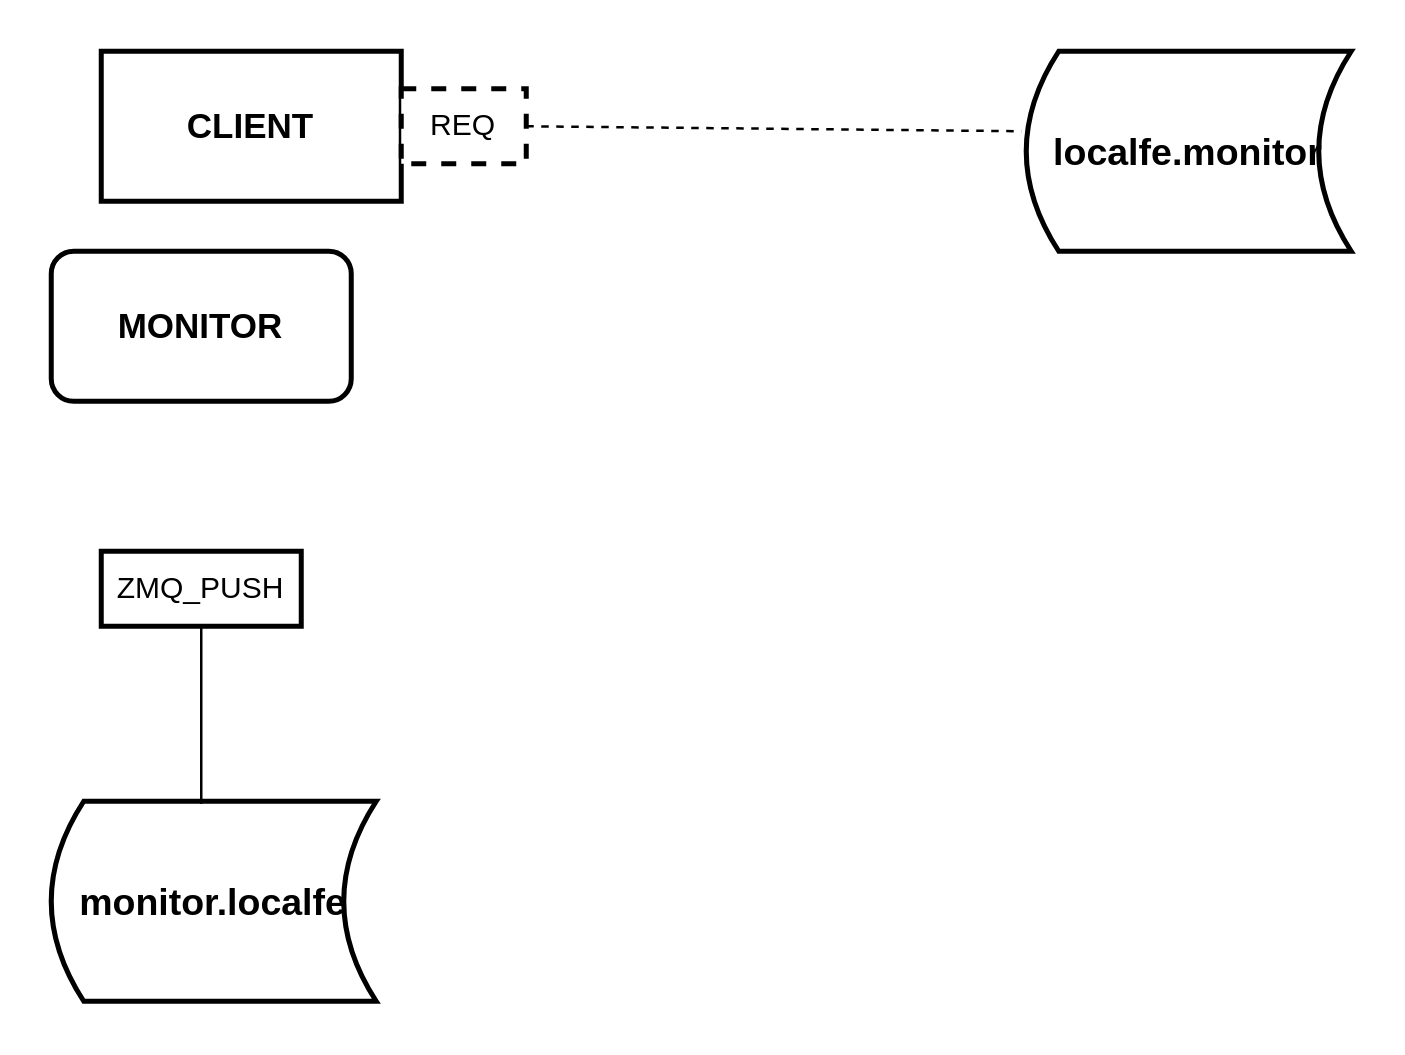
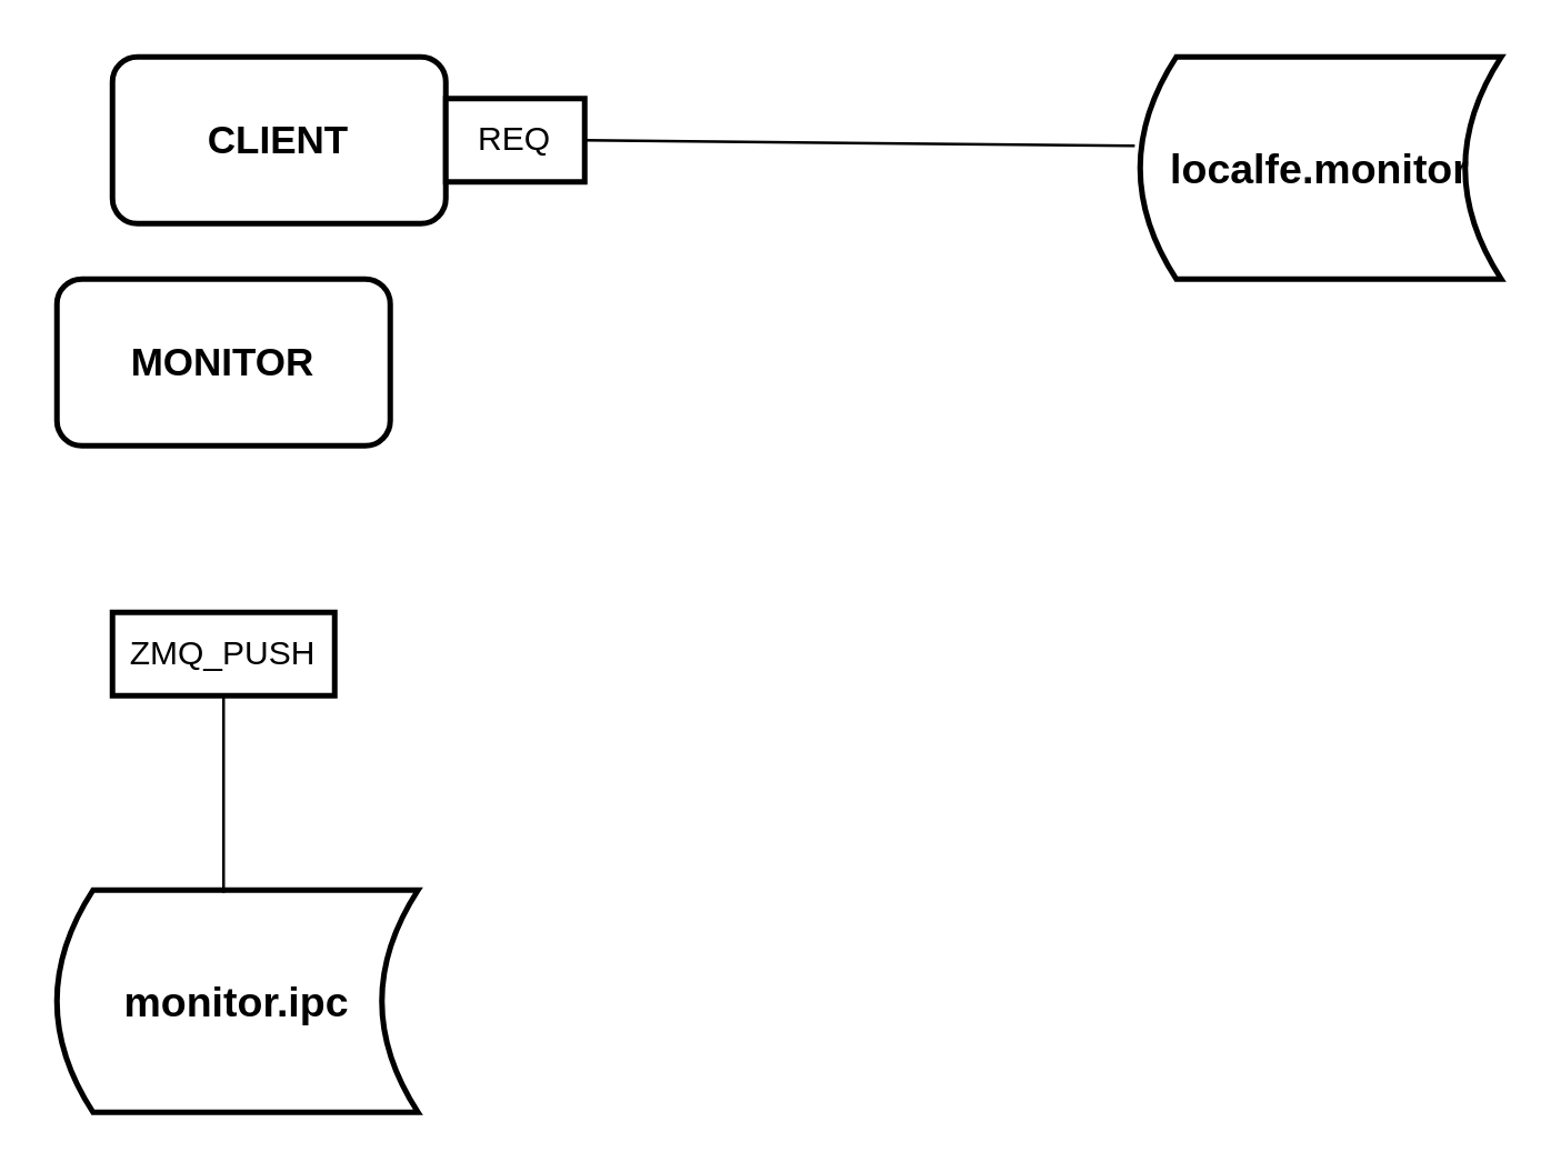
  <mxCell id="0" />
  <mxCell id="1" parent="0" />
- <mxCell id="2" value="&lt;b&gt;&lt;font style=&quot;font-size: 14px&quot;&gt;CLIENT&lt;/font&gt;&lt;/b&gt;" style="whiteSpace=wrap;html=1;strokeWidth=2;rounded=0;" vertex="1" parent="1"><mxGeometry x="40" y="20" width="120" height="60" as="geometry" /></mxCell>
- <mxCell id="3" value="REQ" style="rounded=0;whiteSpace=wrap;html=1;strokeWidth=2;dashed=1;" vertex="1" parent="1"><mxGeometry x="160" y="35" width="50" height="30" as="geometry" /></mxCell>
+ <mxCell id="2" value="&lt;b&gt;&lt;font style=&quot;font-size: 14px&quot;&gt;CLIENT&lt;/font&gt;&lt;/b&gt;" style="rounded=1;whiteSpace=wrap;html=1;strokeWidth=2;" vertex="1" parent="1"><mxGeometry x="40" y="20" width="120" height="60" as="geometry" /></mxCell>
+ <mxCell id="3" value="REQ" style="rounded=0;whiteSpace=wrap;html=1;strokeWidth=2;" vertex="1" parent="1"><mxGeometry x="160" y="35" width="50" height="30" as="geometry" /></mxCell>
  <mxCell id="4" value="&lt;b&gt;&lt;font style=&quot;font-size: 15px&quot;&gt;localfe.monitor&lt;/font&gt;&lt;/b&gt;" style="shape=dataStorage;whiteSpace=wrap;html=1;strokeWidth=2;" vertex="1" parent="1"><mxGeometry x="410" y="20" width="130" height="80" as="geometry" /></mxCell>
- <mxCell id="5" value="" style="endArrow=none;html=1;exitX=1;exitY=0.5;exitDx=0;exitDy=0;entryX=-0.015;entryY=0.4;entryDx=0;entryDy=0;entryPerimeter=0;dashed=1;" edge="1" parent="1" source="3" target="4"><mxGeometry width="50" height="50" relative="1" as="geometry"><mxPoint x="210" y="170" as="sourcePoint" /><mxPoint x="400" y="50" as="targetPoint" /></mxGeometry></mxCell>
- <mxCell id="6" value="&lt;b&gt;&lt;font style=&quot;font-size: 15px&quot;&gt;monitor.localfe&lt;/font&gt;&lt;/b&gt;" style="shape=dataStorage;whiteSpace=wrap;html=1;strokeWidth=2;" vertex="1" parent="1"><mxGeometry x="20" y="320" width="130" height="80" as="geometry" /></mxCell>
+ <mxCell id="5" value="" style="endArrow=none;html=1;exitX=1;exitY=0.5;exitDx=0;exitDy=0;entryX=-0.015;entryY=0.4;entryDx=0;entryDy=0;entryPerimeter=0;" edge="1" parent="1" source="3" target="4"><mxGeometry width="50" height="50" relative="1" as="geometry"><mxPoint x="210" y="170" as="sourcePoint" /><mxPoint x="400" y="50" as="targetPoint" /></mxGeometry></mxCell>
+ <mxCell id="6" value="&lt;b&gt;&lt;font style=&quot;font-size: 15px&quot;&gt;monitor.ipc&lt;/font&gt;&lt;/b&gt;" style="shape=dataStorage;whiteSpace=wrap;html=1;strokeWidth=2;" vertex="1" parent="1"><mxGeometry x="20" y="320" width="130" height="80" as="geometry" /></mxCell>
  <mxCell id="7" value="" style="endArrow=none;html=1;" edge="1" parent="1"><mxGeometry width="50" height="50" relative="1" as="geometry"><mxPoint x="80" y="321" as="sourcePoint" /><mxPoint x="80" y="247" as="targetPoint" /></mxGeometry></mxCell>
  <mxCell id="8" value="ZMQ_PUSH" style="rounded=0;whiteSpace=wrap;html=1;strokeWidth=2;" vertex="1" parent="1"><mxGeometry x="40" y="220" width="80" height="30" as="geometry" /></mxCell>
  <mxCell id="9" value="&lt;b&gt;&lt;font style=&quot;font-size: 14px&quot;&gt;MONITOR&lt;/font&gt;&lt;/b&gt;" style="rounded=1;whiteSpace=wrap;html=1;strokeWidth=2;" vertex="1" parent="1"><mxGeometry x="20" y="100" width="120" height="60" as="geometry" /></mxCell>
